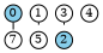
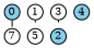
  graph {
    fontsize=12
    nodesep=0.1
    ranksep=0.1
    node [fillcolor=white fixedsize=true fontsize=10 shape=circle style=filled]
    edge [style=dotted]
    0 [fillcolor=skyblue width=0.2]
    7 [width=0.2]
    5 [width=0.2]
    1 [width=0.2]
    3 [width=0.2]
    2 [fillcolor=skyblue width=0.2]
-   4 [width=0.2]
+   4 [fillcolor=skyblue width=0.2]
    0 -- 7 [style=dashed]
    1 -- 5
    3 -- 2
  }
